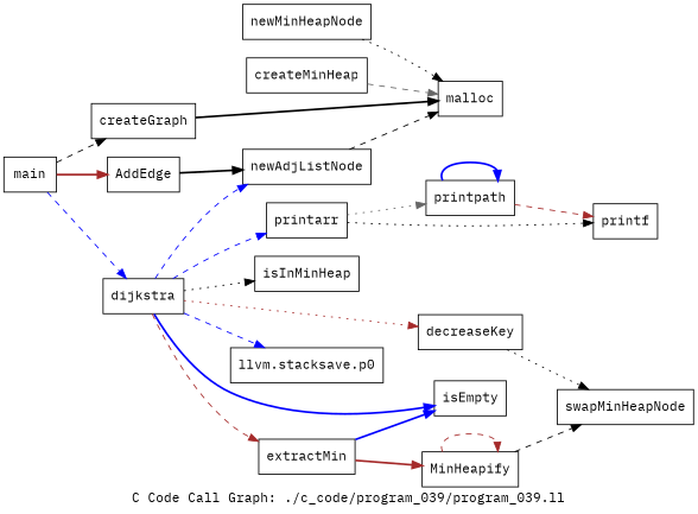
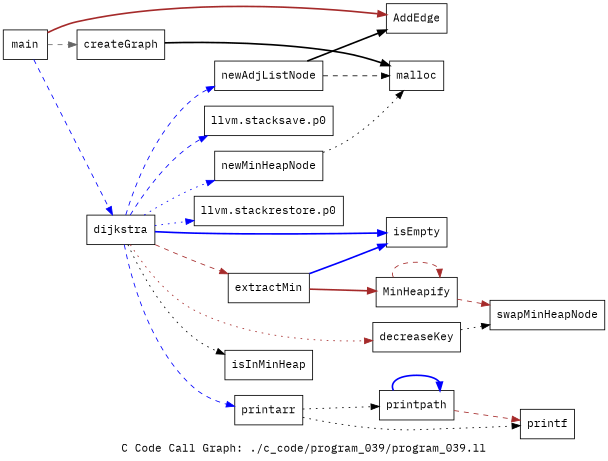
  digraph {
    fontname="IBM Plex Mono"
    label="C Code Call Graph: ./c_code/program_039/program_039.ll"
    rankdir=LR
    node [fontname="IBM Plex Mono" shape=record]
    edge [color=black fontname="IBM Plex Mono" style=dashed]
    n1 [label="{newAdjListNode}"]
    n2 [label="{malloc}"]
    n3 [label="{createGraph}"]
    n4 [label="{AddEdge}"]
    n5 [label="{newMinHeapNode}"]
-   n6 [label="{createMinHeap}"]
    n7 [label="{swapMinHeapNode}"]
    n8 [label="{MinHeapify}"]
    n9 [label="{isEmpty}"]
    n10 [label="{decreaseKey}"]
    n11 [label="{extractMin}"]
    n12 [label="{isInMinHeap}"]
    n13 [label="{printpath}"]
    n14 [label="{printf}"]
    n15 [label="{printarr}"]
    n16 [label="{dijkstra}"]
    n17 [label="{llvm.stacksave.p0}"]
+   n18 [label="{llvm.stackrestore.p0}"]
    n19 [label="{main}"]
    n1 -> n2
    n3 -> n2 [style=bold]
-   n4 -> n1 [style=bold]
+   n1 -> n4 [style=bold]
    n5 -> n2 [style=dotted]
-   n6 -> n2 [color=gray40]
-   n8 -> n7
+   n8 -> n7 [color=brown]
    n8 -> n8 [color=brown]
    n10 -> n7 [style=dotted]
    n11 -> n8 [color=brown style=bold]
    n11 -> n9 [color=blue style=bold]
    n13 -> n13 [color=blue style=bold]
    n13 -> n14 [color=brown]
-   n15 -> n13 [color=gray40 style=dotted]
+   n15 -> n13 [style=dotted]
    n15 -> n14 [style=dotted]
    n16 -> n1 [color=blue]
+   n16 -> n5 [color=blue style=dotted]
    n16 -> n9 [color=blue style=bold]
    n16 -> n10 [color=brown style=dotted]
    n16 -> n11 [color=brown]
    n16 -> n12 [style=dotted]
    n16 -> n15 [color=blue]
    n16 -> n17 [color=blue]
-   n19 -> n3
+   n16 -> n18 [color=blue style=dotted]
+   n19 -> n3 [color=gray40]
    n19 -> n4 [color=brown style=bold]
    n19 -> n16 [color=blue]
  }
